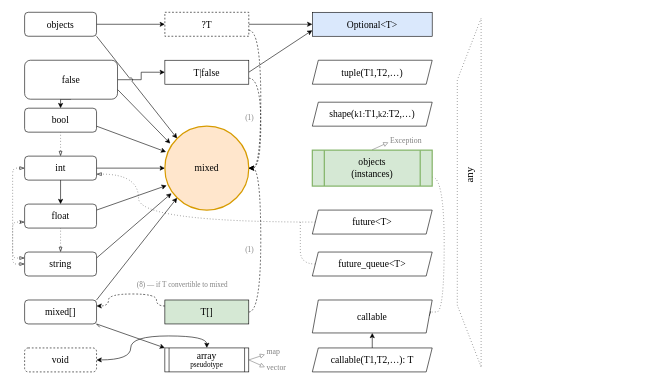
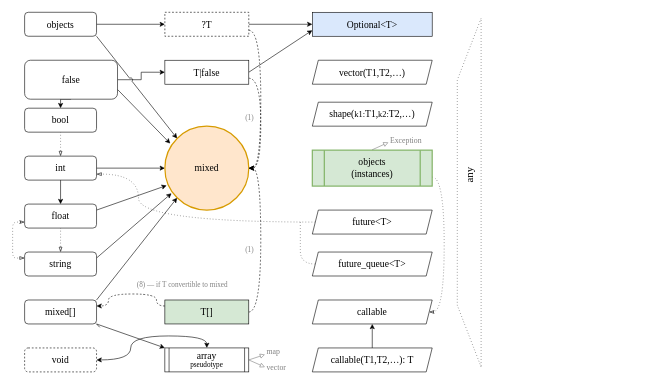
  <mxCell id="0" />
  <mxCell id="1" parent="0" />
  <mxCell id="2" style="edgeStyle=orthogonalEdgeStyle;rounded=0;orthogonalLoop=1;jettySize=auto;html=1;exitX=0.5;exitY=1;exitDx=0;exitDy=0;entryX=0.5;entryY=0;entryDx=0;entryDy=0;fontFamily=Verdana;fontSize=18;" edge="1" parent="1" source="5" target="9"><mxGeometry relative="1" as="geometry" /></mxCell>
- <mxCell id="3" style="edgeStyle=orthogonalEdgeStyle;orthogonalLoop=1;jettySize=auto;html=1;exitX=0;exitY=0.5;exitDx=0;exitDy=0;entryX=0;entryY=0.5;entryDx=0;entryDy=0;fontFamily=Verdana;fontSize=18;jumpStyle=arc;dashed=1;dashPattern=1 4;endArrow=blockThin;endFill=0;startArrow=blockThin;startFill=0;" edge="1" parent="1" source="5" target="14"><mxGeometry relative="1" as="geometry"><Array as="points"><mxPoint x="20" y="280" /><mxPoint x="20" y="440" /></Array></mxGeometry></mxCell>
  <mxCell id="4" style="edgeStyle=none;rounded=0;jumpStyle=arc;orthogonalLoop=1;jettySize=auto;html=1;exitX=1;exitY=0.5;exitDx=0;exitDy=0;entryX=0;entryY=0.5;entryDx=0;entryDy=0;endArrow=classic;endFill=1;fontFamily=Verdana;fontSize=18;" edge="1" parent="1" source="5" target="24"><mxGeometry relative="1" as="geometry" /></mxCell>
  <mxCell id="5" value="int" style="rounded=1;whiteSpace=wrap;html=1;fontSize=16;fontFamily=Verdana;" vertex="1" parent="1"><mxGeometry x="40" y="260" width="120" height="40" as="geometry" /></mxCell>
  <mxCell id="6" style="edgeStyle=orthogonalEdgeStyle;jumpStyle=arc;orthogonalLoop=1;jettySize=auto;html=1;exitX=0;exitY=0.75;exitDx=0;exitDy=0;entryX=0;entryY=0.25;entryDx=0;entryDy=0;dashed=1;dashPattern=1 4;endArrow=blockThin;endFill=0;fontFamily=Verdana;fontSize=18;startArrow=classicThin;startFill=0;" edge="1" parent="1" source="9" target="14"><mxGeometry relative="1" as="geometry" /></mxCell>
  <mxCell id="7" style="edgeStyle=orthogonalEdgeStyle;curved=1;jumpStyle=arc;orthogonalLoop=1;jettySize=auto;html=1;exitX=0.5;exitY=1;exitDx=0;exitDy=0;entryX=0.5;entryY=0;entryDx=0;entryDy=0;dashed=1;dashPattern=1 4;endArrow=blockThin;endFill=0;fontFamily=Verdana;fontSize=18;" edge="1" parent="1" source="9" target="14"><mxGeometry relative="1" as="geometry" /></mxCell>
  <mxCell id="8" style="edgeStyle=none;rounded=0;jumpStyle=arc;orthogonalLoop=1;jettySize=auto;html=1;exitX=1;exitY=0.25;exitDx=0;exitDy=0;entryX=0.021;entryY=0.707;entryDx=0;entryDy=0;entryPerimeter=0;endArrow=classic;endFill=1;fontFamily=Verdana;fontSize=18;" edge="1" parent="1" source="9" target="24"><mxGeometry relative="1" as="geometry" /></mxCell>
  <mxCell id="9" value="float" style="rounded=1;whiteSpace=wrap;html=1;fontSize=16;fontFamily=Verdana;" vertex="1" parent="1"><mxGeometry x="40" y="340" width="120" height="40" as="geometry" /></mxCell>
  <mxCell id="10" style="edgeStyle=orthogonalEdgeStyle;orthogonalLoop=1;jettySize=auto;html=1;exitX=0.5;exitY=1;exitDx=0;exitDy=0;entryX=0.5;entryY=0;entryDx=0;entryDy=0;fontFamily=Verdana;fontSize=18;curved=1;dashed=1;dashPattern=1 4;endArrow=blockThin;endFill=0;" edge="1" parent="1" source="12" target="5"><mxGeometry relative="1" as="geometry" /></mxCell>
- <mxCell id="11" style="edgeStyle=none;rounded=0;jumpStyle=arc;orthogonalLoop=1;jettySize=auto;html=1;exitX=1;exitY=0.75;exitDx=0;exitDy=0;endArrow=classic;endFill=1;fontFamily=Verdana;fontSize=18;entryX=0.014;entryY=0.307;entryDx=0;entryDy=0;entryPerimeter=0;" edge="1" parent="1" source="12" target="24"><mxGeometry relative="1" as="geometry" /></mxCell>
  <mxCell id="12" value="bool" style="rounded=1;whiteSpace=wrap;html=1;fontSize=16;fontFamily=Verdana;" vertex="1" parent="1"><mxGeometry x="40" y="180" width="120" height="40" as="geometry" /></mxCell>
  <mxCell id="13" style="edgeStyle=none;rounded=0;jumpStyle=arc;orthogonalLoop=1;jettySize=auto;html=1;exitX=1;exitY=0.25;exitDx=0;exitDy=0;endArrow=classic;endFill=1;fontFamily=Verdana;fontSize=18;entryX=0.079;entryY=0.8;entryDx=0;entryDy=0;entryPerimeter=0;" edge="1" parent="1" source="14" target="24"><mxGeometry relative="1" as="geometry" /></mxCell>
  <mxCell id="14" value="string" style="rounded=1;whiteSpace=wrap;html=1;fontSize=16;fontFamily=Verdana;" vertex="1" parent="1"><mxGeometry x="40" y="420" width="120" height="40" as="geometry" /></mxCell>
  <mxCell id="15" style="edgeStyle=none;rounded=0;jumpStyle=arc;orthogonalLoop=1;jettySize=auto;html=1;exitX=1;exitY=0;exitDx=0;exitDy=0;entryX=0;entryY=1;entryDx=0;entryDy=0;endArrow=classic;endFill=1;fontFamily=Verdana;fontSize=18;" edge="1" parent="1" source="16" target="24"><mxGeometry relative="1" as="geometry" /></mxCell>
  <mxCell id="16" value="mixed[]" style="rounded=1;whiteSpace=wrap;html=1;fontSize=16;fontFamily=Verdana;" vertex="1" parent="1"><mxGeometry x="40" y="500" width="120" height="40" as="geometry" /></mxCell>
  <mxCell id="17" style="edgeStyle=orthogonalEdgeStyle;rounded=0;orthogonalLoop=1;jettySize=auto;html=1;exitX=1;exitY=0.5;exitDx=0;exitDy=0;entryX=0;entryY=0.5;entryDx=0;entryDy=0;fontFamily=Verdana;fontSize=18;" edge="1" parent="1" source="20" target="30"><mxGeometry relative="1" as="geometry" /></mxCell>
  <mxCell id="18" style="edgeStyle=orthogonalEdgeStyle;rounded=0;orthogonalLoop=1;jettySize=auto;html=1;exitX=0.5;exitY=1;exitDx=0;exitDy=0;entryX=0.5;entryY=0;entryDx=0;entryDy=0;fontFamily=Verdana;fontSize=18;" edge="1" parent="1" source="20" target="12"><mxGeometry relative="1" as="geometry" /></mxCell>
  <mxCell id="19" style="edgeStyle=none;rounded=0;jumpStyle=arc;orthogonalLoop=1;jettySize=auto;html=1;exitX=1;exitY=0.75;exitDx=0;exitDy=0;entryX=0.064;entryY=0.207;entryDx=0;entryDy=0;entryPerimeter=0;endArrow=classic;endFill=1;fontFamily=Verdana;fontSize=18;" edge="1" parent="1" source="20" target="24"><mxGeometry relative="1" as="geometry" /></mxCell>
  <mxCell id="20" value="false" style="rounded=1;whiteSpace=wrap;html=1;fontSize=16;fontFamily=Verdana;" vertex="1" parent="1"><mxGeometry x="40" y="100" width="155" height="65" as="geometry" /></mxCell>
  <mxCell id="21" style="edgeStyle=orthogonalEdgeStyle;rounded=0;orthogonalLoop=1;jettySize=auto;html=1;exitX=1;exitY=0.5;exitDx=0;exitDy=0;entryX=0;entryY=0.5;entryDx=0;entryDy=0;fontFamily=Verdana;fontSize=18;" edge="1" parent="1" source="23" target="27"><mxGeometry relative="1" as="geometry" /></mxCell>
  <mxCell id="22" style="jumpStyle=arc;orthogonalLoop=1;jettySize=auto;html=1;exitX=1;exitY=1;exitDx=0;exitDy=0;entryX=0;entryY=0;entryDx=0;entryDy=0;endArrow=classic;endFill=1;fontFamily=Verdana;fontSize=18;rounded=0;" edge="1" parent="1" source="23" target="24"><mxGeometry relative="1" as="geometry" /></mxCell>
  <mxCell id="23" value="objects" style="rounded=1;whiteSpace=wrap;html=1;fontSize=16;fontFamily=Verdana;" vertex="1" parent="1"><mxGeometry x="40" y="20" width="120" height="40" as="geometry" /></mxCell>
  <mxCell id="24" value="mixed" style="ellipse;whiteSpace=wrap;html=1;aspect=fixed;fontFamily=Verdana;fontSize=16;strokeWidth=2;fillColor=#ffe6cc;strokeColor=#d79b00;" vertex="1" parent="1"><mxGeometry x="274" y="210" width="140" height="140" as="geometry" /></mxCell>
  <mxCell id="25" style="edgeStyle=none;rounded=1;jumpStyle=arc;orthogonalLoop=1;jettySize=auto;html=1;exitX=1;exitY=0.5;exitDx=0;exitDy=0;entryX=0;entryY=0.5;entryDx=0;entryDy=0;endArrow=classic;endFill=1;fontFamily=Verdana;fontSize=18;" edge="1" parent="1" source="27" target="44"><mxGeometry relative="1" as="geometry" /></mxCell>
  <mxCell id="26" style="edgeStyle=orthogonalEdgeStyle;curved=1;rounded=1;jumpStyle=arc;orthogonalLoop=1;jettySize=auto;html=1;exitX=1;exitY=0.75;exitDx=0;exitDy=0;entryX=1;entryY=0.5;entryDx=0;entryDy=0;endArrow=classic;endFill=1;fontFamily=Verdana;fontSize=18;dashed=1;" edge="1" parent="1" source="27" target="24"><mxGeometry relative="1" as="geometry" /></mxCell>
  <mxCell id="27" value="?T" style="rounded=0;whiteSpace=wrap;html=1;fontFamily=Verdana;fontSize=16;dashed=1;" vertex="1" parent="1"><mxGeometry x="274" y="20" width="140" height="40" as="geometry" /></mxCell>
  <mxCell id="28" style="edgeStyle=none;rounded=0;jumpStyle=arc;orthogonalLoop=1;jettySize=auto;html=1;exitX=1;exitY=0.5;exitDx=0;exitDy=0;entryX=0;entryY=0.75;entryDx=0;entryDy=0;endArrow=classic;endFill=1;fontFamily=Verdana;fontSize=18;" edge="1" parent="1" source="30" target="44"><mxGeometry relative="1" as="geometry" /></mxCell>
  <mxCell id="29" style="edgeStyle=orthogonalEdgeStyle;rounded=1;jumpStyle=arc;orthogonalLoop=1;jettySize=auto;html=1;exitX=1;exitY=0.75;exitDx=0;exitDy=0;entryX=1;entryY=0.5;entryDx=0;entryDy=0;endArrow=classic;endFill=1;fontFamily=Verdana;fontSize=18;curved=1;dashed=1;" edge="1" parent="1" source="30" target="24"><mxGeometry relative="1" as="geometry" /></mxCell>
  <mxCell id="30" value="T|false" style="rounded=0;whiteSpace=wrap;html=1;fontFamily=Verdana;fontSize=16;" vertex="1" parent="1"><mxGeometry x="274" y="100" width="140" height="40" as="geometry" /></mxCell>
  <mxCell id="31" style="edgeStyle=orthogonalEdgeStyle;curved=1;rounded=1;jumpStyle=arc;orthogonalLoop=1;jettySize=auto;html=1;exitX=1;exitY=0.5;exitDx=0;exitDy=0;entryX=1;entryY=0.5;entryDx=0;entryDy=0;endArrow=classic;endFill=1;fontFamily=Verdana;fontSize=18;dashed=1;" edge="1" parent="1" source="33" target="24"><mxGeometry relative="1" as="geometry" /></mxCell>
  <mxCell id="32" style="edgeStyle=orthogonalEdgeStyle;curved=1;rounded=1;jumpStyle=arc;orthogonalLoop=1;jettySize=auto;html=1;exitX=0;exitY=0.75;exitDx=0;exitDy=0;entryX=1;entryY=0.75;entryDx=0;entryDy=0;dashed=1;startArrow=none;startFill=0;endArrow=classic;endFill=1;fontFamily=Verdana;fontSize=14;fontColor=#808080;" edge="1" parent="1"><mxGeometry relative="1" as="geometry"><mxPoint x="274" y="510" as="sourcePoint" /><mxPoint x="160" y="510" as="targetPoint" /><Array as="points"><mxPoint x="260" y="510" /><mxPoint x="260" y="490" /><mxPoint x="180" y="490" /><mxPoint x="180" y="510" /></Array></mxGeometry></mxCell>
  <mxCell id="33" value="T[]" style="rounded=0;whiteSpace=wrap;html=1;fontFamily=Verdana;fontSize=16;fillColor=#d5e8d4;" vertex="1" parent="1"><mxGeometry x="274" y="500" width="140" height="40" as="geometry" /></mxCell>
- <mxCell id="34" value="&lt;font style=&quot;font-size: 16px&quot;&gt;tuple(&lt;font style=&quot;font-size: 16px&quot;&gt;T1,T2,…&lt;/font&gt;)&lt;/font&gt;" style="shape=parallelogram;perimeter=parallelogramPerimeter;whiteSpace=wrap;html=1;fixedSize=1;fontFamily=Verdana;fontSize=16;size=10;" vertex="1" parent="1"><mxGeometry x="520" y="100" width="200" height="40" as="geometry" /></mxCell>
+ <mxCell id="34" value="&lt;font style=&quot;font-size: 16px&quot;&gt;vector(&lt;font style=&quot;font-size: 16px&quot;&gt;T1,T2,…&lt;/font&gt;)&lt;/font&gt;" style="shape=parallelogram;perimeter=parallelogramPerimeter;whiteSpace=wrap;html=1;fixedSize=1;fontFamily=Verdana;fontSize=16;size=10;" vertex="1" parent="1"><mxGeometry x="520" y="100" width="200" height="40" as="geometry" /></mxCell>
  <mxCell id="35" value="&lt;font&gt;shape(&lt;font style=&quot;font-size: 14px&quot;&gt;k1&lt;/font&gt;&lt;font style=&quot;font-size: 14px&quot;&gt;:&lt;/font&gt;&lt;font style=&quot;font-size: 16px&quot;&gt;T1,&lt;/font&gt;&lt;font style=&quot;font-size: 14px&quot;&gt;k2:&lt;/font&gt;&lt;font style=&quot;font-size: 16px&quot;&gt;T2,…&lt;/font&gt;)&lt;/font&gt;" style="shape=parallelogram;perimeter=parallelogramPerimeter;whiteSpace=wrap;html=1;fixedSize=1;fontFamily=Verdana;fontSize=16;size=10;" vertex="1" parent="1"><mxGeometry x="520" y="170" width="200" height="40" as="geometry" /></mxCell>
  <mxCell id="36" style="edgeStyle=orthogonalEdgeStyle;curved=1;rounded=1;jumpStyle=arc;orthogonalLoop=1;jettySize=auto;html=1;exitX=0;exitY=0.5;exitDx=0;exitDy=0;entryX=1;entryY=0.75;entryDx=0;entryDy=0;dashed=1;endArrow=blockThin;endFill=0;fontFamily=Verdana;fontSize=18;dashPattern=1 4;" edge="1" parent="1" source="37" target="5"><mxGeometry relative="1" as="geometry"><Array as="points"><mxPoint x="230" y="370" /><mxPoint x="230" y="290" /></Array></mxGeometry></mxCell>
  <mxCell id="37" value="future&amp;lt;T&amp;gt;" style="shape=parallelogram;perimeter=parallelogramPerimeter;whiteSpace=wrap;html=1;fixedSize=1;fontFamily=Verdana;fontSize=16;size=10;" vertex="1" parent="1"><mxGeometry x="520" y="350" width="200" height="40" as="geometry" /></mxCell>
  <mxCell id="38" style="edgeStyle=orthogonalEdgeStyle;jumpStyle=arc;orthogonalLoop=1;jettySize=auto;html=1;exitX=0;exitY=0.5;exitDx=0;exitDy=0;startArrow=none;startFill=0;endArrow=none;endFill=0;fontFamily=Verdana;fontSize=14;fontColor=#808080;dashed=1;dashPattern=1 4;curved=1;" edge="1" parent="1" source="39"><mxGeometry relative="1" as="geometry"><mxPoint x="500" y="370" as="targetPoint" /></mxGeometry></mxCell>
  <mxCell id="39" value="future_queue&amp;lt;T&amp;gt;" style="shape=parallelogram;perimeter=parallelogramPerimeter;whiteSpace=wrap;html=1;fixedSize=1;fontFamily=Verdana;fontSize=16;size=10;" vertex="1" parent="1"><mxGeometry x="520" y="420" width="200" height="40" as="geometry" /></mxCell>
  <mxCell id="40" style="edgeStyle=orthogonalEdgeStyle;curved=1;jumpStyle=arc;orthogonalLoop=1;jettySize=auto;html=1;exitX=1;exitY=0.75;exitDx=0;exitDy=0;entryX=1;entryY=0.5;entryDx=0;entryDy=0;dashed=1;dashPattern=1 4;startArrow=none;startFill=0;endArrow=classicThin;endFill=0;fontFamily=Verdana;fontSize=14;fontColor=#808080;" edge="1" parent="1" source="41" target="53"><mxGeometry relative="1" as="geometry"><Array as="points"><mxPoint x="740" y="295" /><mxPoint x="740" y="520" /></Array></mxGeometry></mxCell>
  <mxCell id="41" value="objects&lt;br&gt;(instances)" style="shape=process;whiteSpace=wrap;html=1;backgroundOutline=1;fontFamily=Verdana;fontSize=16;strokeWidth=2;fillColor=#d5e8d4;strokeColor=#82b366;" vertex="1" parent="1"><mxGeometry x="520" y="250" width="200" height="60" as="geometry" /></mxCell>
  <mxCell id="42" value="void" style="rounded=1;whiteSpace=wrap;html=1;fontSize=16;fontFamily=Verdana;dashed=1;" vertex="1" parent="1"><mxGeometry x="40" y="580" width="120" height="40" as="geometry" /></mxCell>
  <mxCell id="43" value="&amp;nbsp; &amp;nbsp; &amp;nbsp; &amp;nbsp; &amp;nbsp; &amp;nbsp; &amp;nbsp;any" style="shape=trapezoid;perimeter=trapezoidPerimeter;whiteSpace=wrap;html=1;fixedSize=1;fontFamily=Verdana;fontSize=18;rotation=-90;size=103;dashed=1;dashPattern=1 4;" vertex="1" parent="1"><mxGeometry x="490.87" y="301" width="581.75" height="39.75" as="geometry" /></mxCell>
  <mxCell id="44" value="Optional&amp;lt;T&amp;gt;" style="rounded=0;whiteSpace=wrap;html=1;fontFamily=Verdana;fontSize=16;fillColor=#dae8fc;" vertex="1" parent="1"><mxGeometry x="520" y="20" width="200" height="40" as="geometry" /></mxCell>
  <mxCell id="45" value="&lt;font style=&quot;font-size: 12px&quot; color=&quot;#808080&quot;&gt;(1)&lt;/font&gt;" style="text;html=1;align=center;verticalAlign=middle;resizable=0;points=[];autosize=1;fontSize=18;fontFamily=Verdana;" vertex="1" parent="1"><mxGeometry x="400" y="400" width="30" height="30" as="geometry" /></mxCell>
  <mxCell id="46" value="&lt;font style=&quot;font-size: 12px&quot; color=&quot;#808080&quot;&gt;(1)&lt;/font&gt;" style="text;html=1;align=center;verticalAlign=middle;resizable=0;points=[];autosize=1;fontSize=18;fontFamily=Verdana;" vertex="1" parent="1"><mxGeometry x="400" y="180" width="30" height="30" as="geometry" /></mxCell>
  <mxCell id="47" value="&lt;font style=&quot;font-size: 12px&quot;&gt;(8) — if T convertible to mixed&lt;/font&gt;" style="text;html=1;align=center;verticalAlign=middle;resizable=0;points=[];autosize=1;fontSize=14;fontFamily=Verdana;fontColor=#808080;" vertex="1" parent="1"><mxGeometry x="203" y="464" width="200" height="20" as="geometry" /></mxCell>
  <mxCell id="48" style="edgeStyle=orthogonalEdgeStyle;curved=1;rounded=1;jumpStyle=arc;orthogonalLoop=1;jettySize=auto;html=1;exitX=0.5;exitY=0;exitDx=0;exitDy=0;startArrow=classic;startFill=1;endArrow=classic;endFill=1;fontFamily=Verdana;fontSize=14;fontColor=#808080;" edge="1" parent="1" source="52" target="42"><mxGeometry relative="1" as="geometry" /></mxCell>
  <mxCell id="49" style="rounded=0;jumpStyle=arc;orthogonalLoop=1;jettySize=auto;html=1;exitX=0;exitY=0;exitDx=0;exitDy=0;entryX=1;entryY=1;entryDx=0;entryDy=0;startArrow=classic;startFill=1;endArrow=openAsync;endFill=0;fontFamily=Verdana;fontSize=14;fontColor=#808080;" edge="1" parent="1" source="52" target="16"><mxGeometry relative="1" as="geometry" /></mxCell>
  <mxCell id="50" style="jumpStyle=arc;orthogonalLoop=1;jettySize=auto;html=1;exitX=1;exitY=0.5;exitDx=0;exitDy=0;entryX=0;entryY=0.753;entryDx=0;entryDy=0;entryPerimeter=0;startArrow=none;startFill=0;endArrow=block;endFill=0;fontFamily=Verdana;fontSize=14;fontColor=#808080;rounded=0;strokeColor=#808080;" edge="1" parent="1" source="52"><mxGeometry relative="1" as="geometry"><mxPoint x="413" y="600" as="sourcePoint" /><mxPoint x="441" y="591.06" as="targetPoint" /></mxGeometry></mxCell>
  <mxCell id="51" style="edgeStyle=none;rounded=0;jumpStyle=arc;orthogonalLoop=1;jettySize=auto;html=1;exitX=1;exitY=0.5;exitDx=0;exitDy=0;entryX=0;entryY=0.5;entryDx=0;entryDy=0;entryPerimeter=0;startArrow=none;startFill=0;endArrow=block;endFill=0;strokeColor=#808080;fontFamily=Verdana;fontSize=14;fontColor=#808080;" edge="1" parent="1" source="52"><mxGeometry relative="1" as="geometry"><mxPoint x="413" y="600" as="sourcePoint" /><mxPoint x="441" y="612" as="targetPoint" /></mxGeometry></mxCell>
  <mxCell id="52" value="&lt;p style=&quot;line-height: 80%&quot;&gt;array&lt;br&gt;&lt;font style=&quot;font-size: 12px ; line-height: 50%&quot;&gt;pseudotype&lt;/font&gt;&lt;/p&gt;" style="shape=process;whiteSpace=wrap;html=1;backgroundOutline=1;fontFamily=Verdana;fontSize=16;strokeWidth=1;size=0.05;" vertex="1" parent="1"><mxGeometry x="274" y="580" width="140" height="40" as="geometry" /></mxCell>
- <mxCell id="53" value="callable" style="shape=parallelogram;perimeter=parallelogramPerimeter;whiteSpace=wrap;html=1;fixedSize=1;fontFamily=Verdana;fontSize=16;size=10;" vertex="1" parent="1"><mxGeometry x="520" y="500" width="200" height="55" as="geometry" /></mxCell>
+ <mxCell id="53" value="callable" style="shape=parallelogram;perimeter=parallelogramPerimeter;whiteSpace=wrap;html=1;fixedSize=1;fontFamily=Verdana;fontSize=16;size=10;" vertex="1" parent="1"><mxGeometry x="520" y="500" width="200" height="40" as="geometry" /></mxCell>
  <mxCell id="54" style="edgeStyle=none;rounded=0;jumpStyle=arc;orthogonalLoop=1;jettySize=auto;html=1;exitX=0.5;exitY=0;exitDx=0;exitDy=0;entryX=0.5;entryY=1;entryDx=0;entryDy=0;startArrow=none;startFill=0;endArrow=classic;endFill=1;fontFamily=Verdana;fontSize=14;fontColor=#808080;" edge="1" parent="1" source="55" target="53"><mxGeometry relative="1" as="geometry" /></mxCell>
  <mxCell id="55" value="callable(T1,T2,…): T" style="shape=parallelogram;perimeter=parallelogramPerimeter;whiteSpace=wrap;html=1;fixedSize=1;fontFamily=Verdana;fontSize=16;size=10;" vertex="1" parent="1"><mxGeometry x="520" y="580" width="200" height="40" as="geometry" /></mxCell>
  <mxCell id="56" value="map" style="text;html=1;align=left;verticalAlign=middle;resizable=0;points=[];autosize=1;fontSize=13;fontFamily=Verdana;fontColor=#808080;" vertex="1" parent="1"><mxGeometry x="442" y="576" width="40" height="20" as="geometry" /></mxCell>
  <mxCell id="57" value="vector" style="text;html=1;align=left;verticalAlign=middle;resizable=0;points=[];autosize=1;fontSize=13;fontFamily=Verdana;fontColor=#808080;" vertex="1" parent="1"><mxGeometry x="442" y="602" width="60" height="20" as="geometry" /></mxCell>
  <mxCell id="58" style="jumpStyle=arc;orthogonalLoop=1;jettySize=auto;html=1;exitX=0.499;exitY=-0.009;exitDx=0;exitDy=0;entryX=0;entryY=0.753;entryDx=0;entryDy=0;entryPerimeter=0;startArrow=none;startFill=0;endArrow=block;endFill=0;fontFamily=Verdana;fontSize=14;fontColor=#808080;rounded=0;strokeColor=#808080;exitPerimeter=0;" edge="1" parent="1" source="41"><mxGeometry relative="1" as="geometry"><mxPoint x="620" y="246" as="sourcePoint" /><mxPoint x="647" y="237.06" as="targetPoint" /></mxGeometry></mxCell>
  <mxCell id="59" value="Exception" style="text;html=1;align=left;verticalAlign=middle;resizable=0;points=[];autosize=1;fontSize=13;fontFamily=Verdana;fontColor=#808080;" vertex="1" parent="1"><mxGeometry x="648" y="223" width="80" height="20" as="geometry" /></mxCell>
